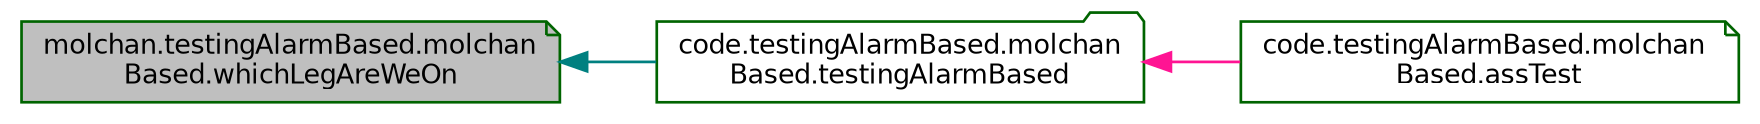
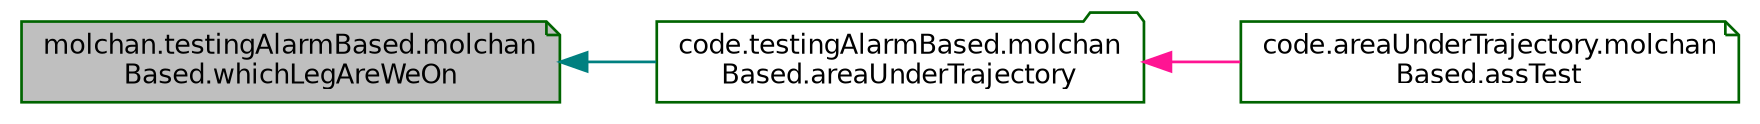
  digraph {
    rankdir=LR
    node [color=darkgreen fillcolor=white fontname=Helvetica fontsize=10 shape=note style=filled]
    edge [dir=back fontname=Helvetica fontsize=10 labelfontname=Helvetica labelfontsize=10 style=solid]
    n1 [fillcolor=grey75 fontcolor=black height=0.2 label="molchan.testingAlarmBased.molchan\lBased.whichLegAreWeOn" width=0.4]
-   n2 [height=0.2 label="code.testingAlarmBased.molchan\lBased.testingAlarmBased" shape=folder width=0.4]
-   n3 [height=0.2 label="code.testingAlarmBased.molchan\lBased.assTest" width=0.4]
+   n2 [height=0.2 label="code.testingAlarmBased.molchan\lBased.areaUnderTrajectory" shape=folder width=0.4]
+   n3 [height=0.2 label="code.areaUnderTrajectory.molchan\lBased.assTest" width=0.4]
    n1 -> n2 [color=teal]
    n2 -> n3 [color=deeppink]
  }
